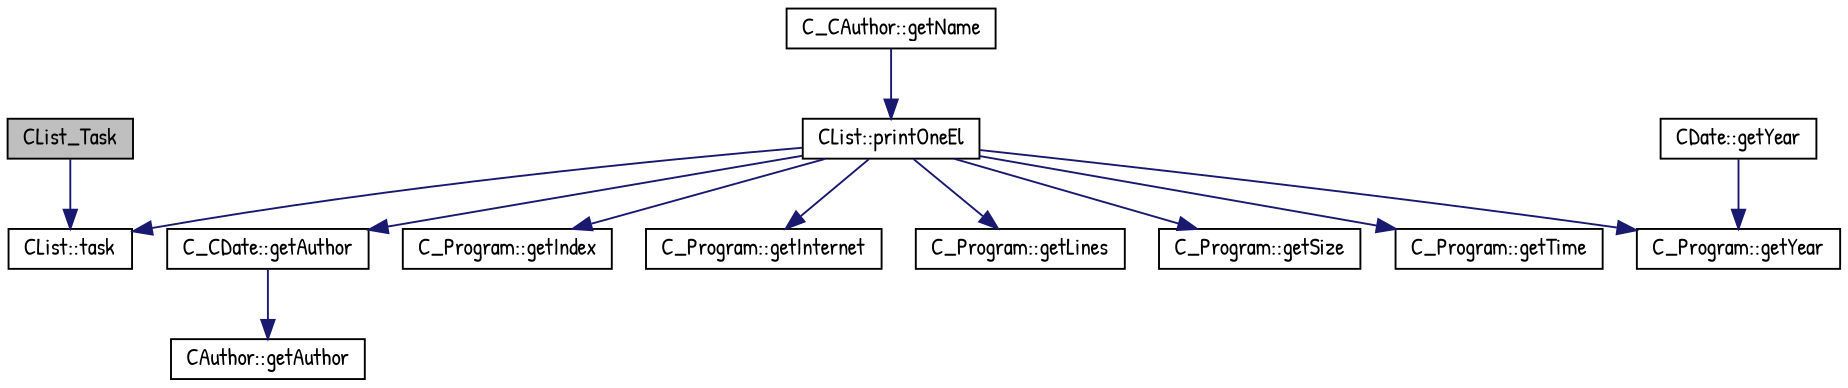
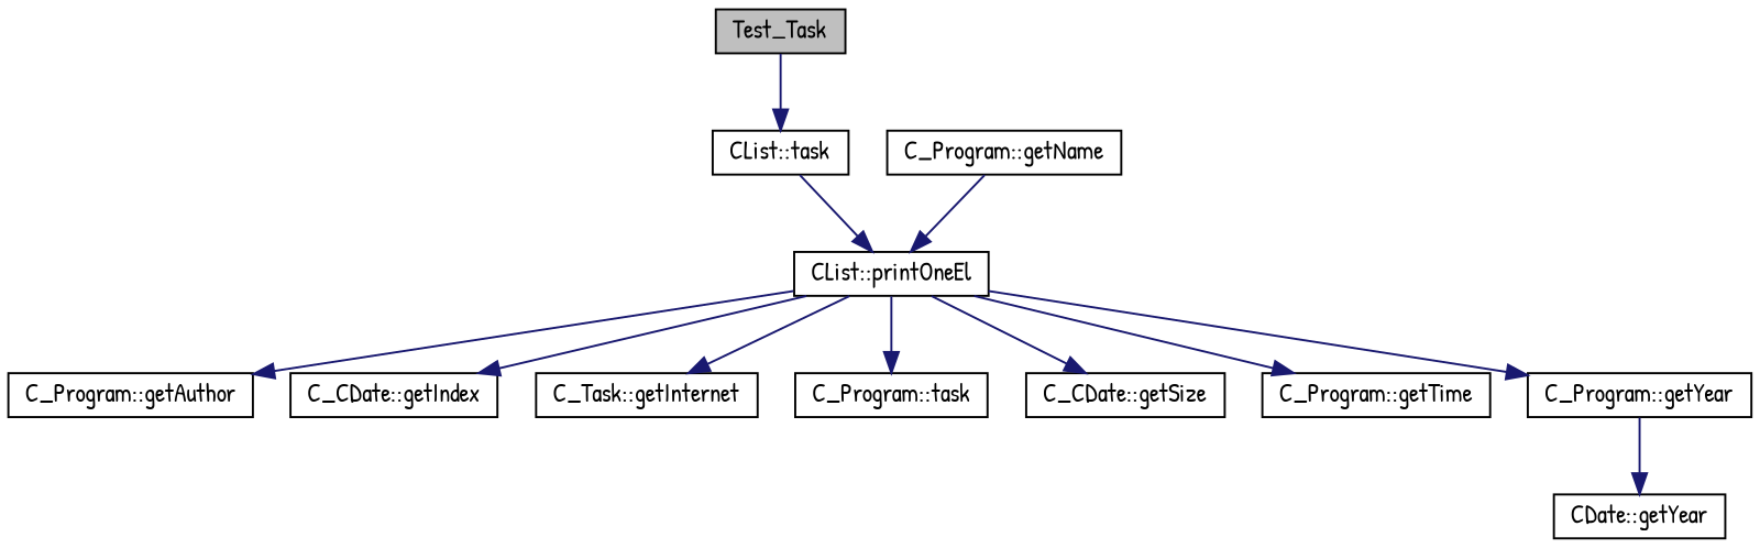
  digraph {
    fontname="Patrick Hand"
    rankdir=TB
    node [color=black fillcolor=white fontname="Patrick Hand" fontsize=12 shape=record style=filled]
    edge [color=midnightblue fontname="Patrick Hand" fontsize=12 labelfontname=Helvetica labelfontsize=12 style=solid]
-   n1 [fillcolor=grey75 fontcolor=black height=0.2 label=CList_Task width=0.4]
+   n1 [fillcolor=grey75 fontcolor=black height=0.2 label=Test_Task width=0.4]
    n2 [height=0.2 label="CList::task" width=0.4]
    n3 [height=0.2 label="CList::printOneEl" width=0.4]
-   n4 [height=0.2 label="C_CDate::getAuthor" width=0.4]
-   n5 [height=0.2 label="C_Program::getIndex" width=0.4]
-   n6 [height=0.2 label="C_Program::getInternet" width=0.4]
-   n7 [height=0.2 label="C_Program::getLines" width=0.4]
-   n8 [height=0.2 label="C_Program::getSize" width=0.4]
+   n4 [height=0.2 label="C_Program::getAuthor" width=0.4]
+   n5 [height=0.2 label="C_CDate::getIndex" width=0.4]
+   n6 [height=0.2 label="C_Task::getInternet" width=0.4]
+   n7 [height=0.2 label="C_Program::task" width=0.4]
+   n8 [height=0.2 label="C_CDate::getSize" width=0.4]
    n9 [height=0.2 label="C_Program::getTime" width=0.4]
    n10 [height=0.2 label="C_Program::getYear" width=0.4]
-   n11 [height=0.2 label="CAuthor::getAuthor" width=0.4]
-   n12 [height=0.2 label="C_CAuthor::getName" width=0.4]
+   n12 [height=0.2 label="C_Program::getName" width=0.4]
    n13 [height=0.2 label="CDate::getYear" width=0.4]
    n1 -> n2
-   n3 -> n2
+   n2 -> n3
    n3 -> n4
    n3 -> n5
    n3 -> n6
    n3 -> n7
    n3 -> n8
    n3 -> n9
    n3 -> n10
-   n4 -> n11
-   n13 -> n10
+   n10 -> n13
    n12 -> n3
  }
